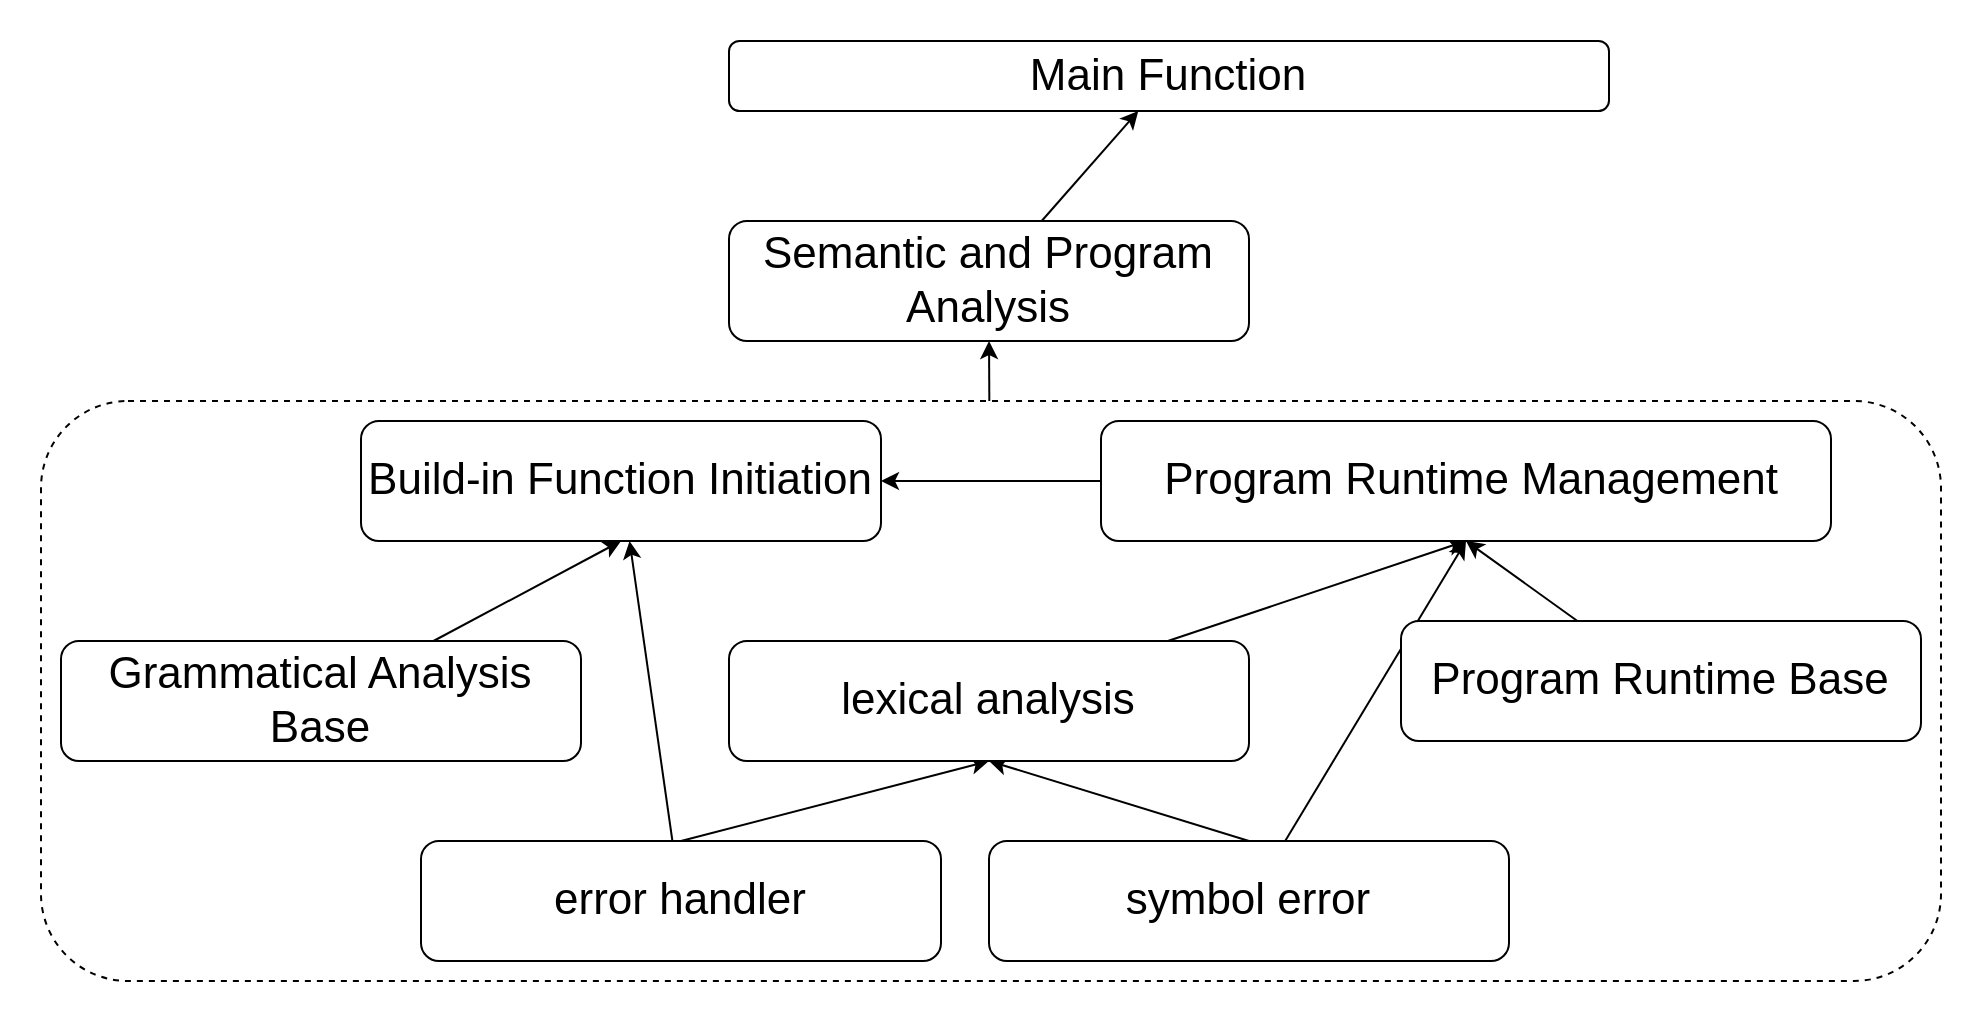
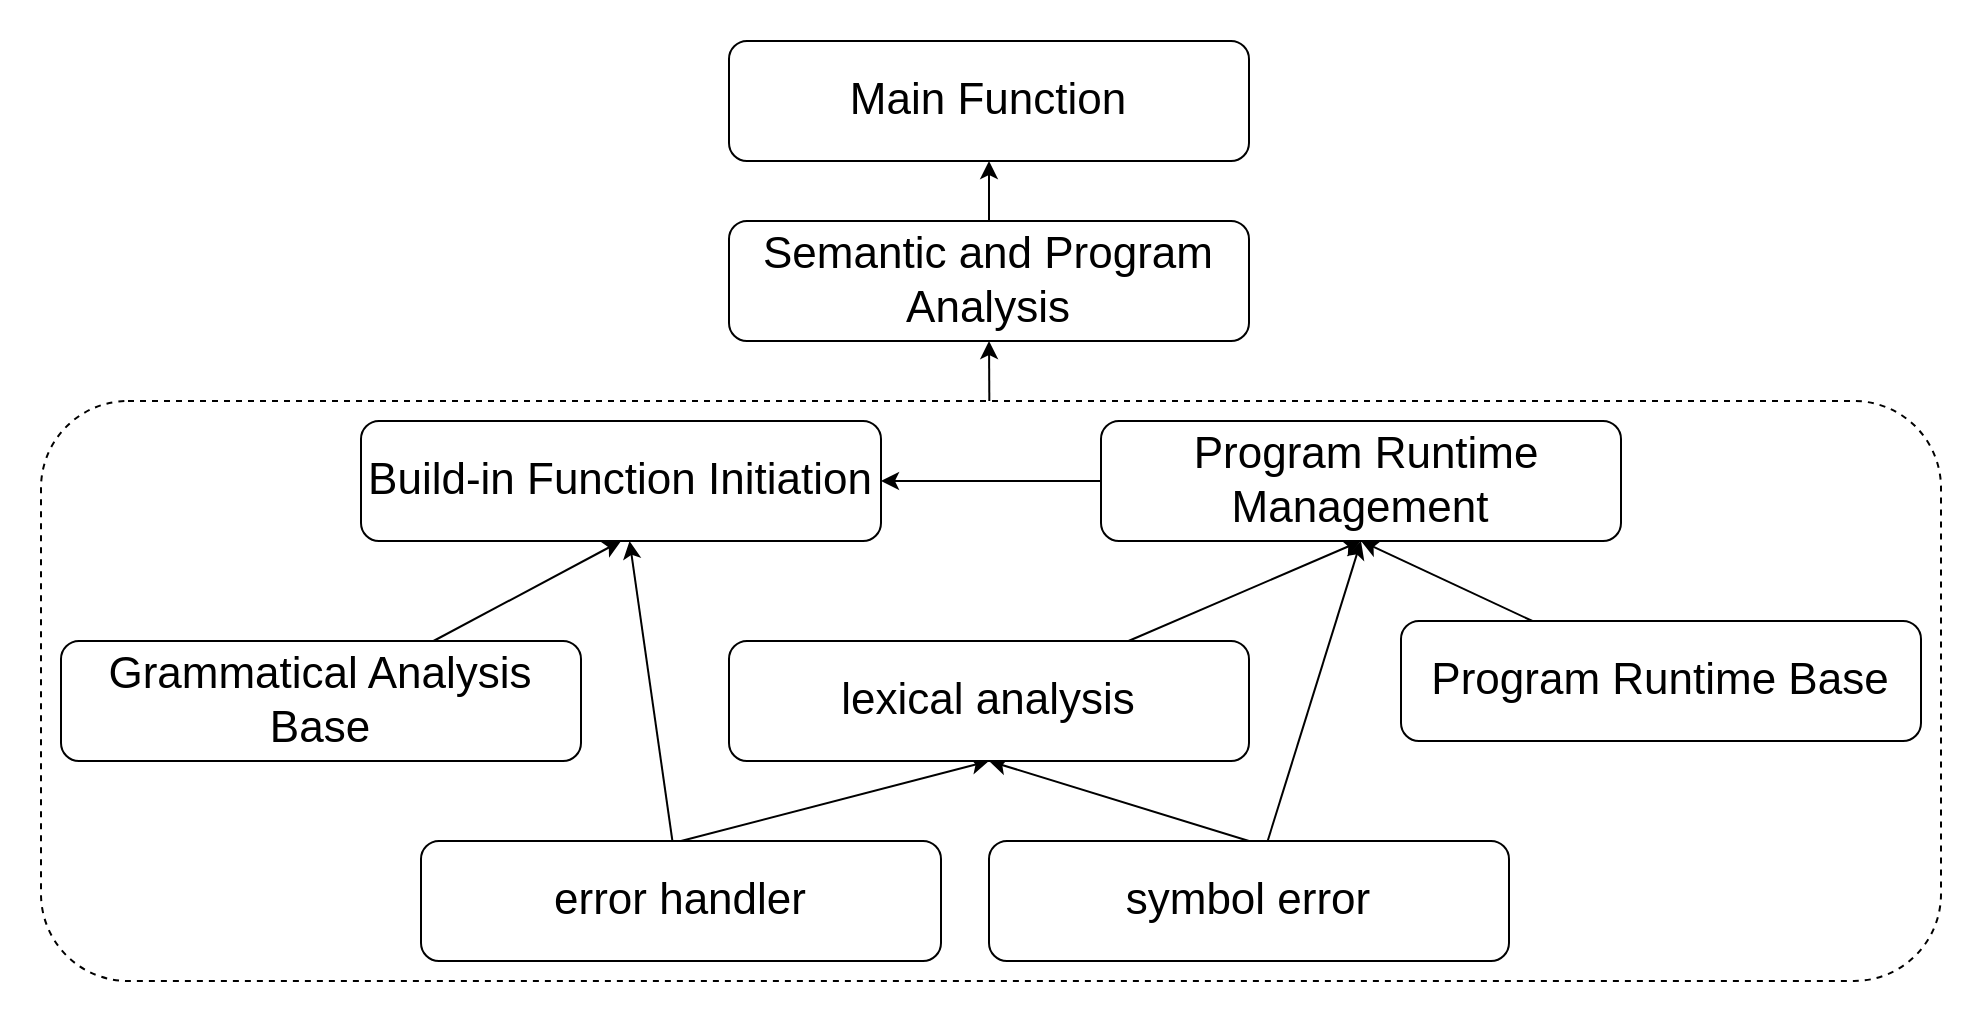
  <mxCell id="0" />
  <mxCell id="1" parent="0" />
  <mxCell id="2" value="" style="rounded=1;whiteSpace=wrap;html=1;fillColor=none;dashed=1;" vertex="1" parent="1"><mxGeometry x="20" y="200" width="950" height="290" as="geometry" /></mxCell>
  <mxCell id="3" style="rounded=0;orthogonalLoop=1;jettySize=auto;html=1;exitX=0.5;exitY=0;exitDx=0;exitDy=0;entryX=0.5;entryY=1;entryDx=0;entryDy=0;" edge="1" parent="1" source="5" target="10"><mxGeometry relative="1" as="geometry" /></mxCell>
  <mxCell id="4" style="edgeStyle=none;rounded=0;orthogonalLoop=1;jettySize=auto;html=1;" edge="1" parent="1" source="5" target="17"><mxGeometry relative="1" as="geometry" /></mxCell>
  <mxCell id="5" value="&lt;font style=&quot;font-size: 22px&quot;&gt;error handler&lt;/font&gt;" style="rounded=1;whiteSpace=wrap;html=1;" vertex="1" parent="1"><mxGeometry x="210" y="420" width="260" height="60" as="geometry" /></mxCell>
  <mxCell id="6" style="edgeStyle=none;rounded=0;orthogonalLoop=1;jettySize=auto;html=1;exitX=0.5;exitY=0;exitDx=0;exitDy=0;entryX=0.5;entryY=1;entryDx=0;entryDy=0;" edge="1" parent="1" source="8" target="10"><mxGeometry relative="1" as="geometry" /></mxCell>
  <mxCell id="7" style="edgeStyle=none;rounded=0;orthogonalLoop=1;jettySize=auto;html=1;entryX=0.5;entryY=1;entryDx=0;entryDy=0;" edge="1" parent="1" source="8" target="14"><mxGeometry relative="1" as="geometry" /></mxCell>
  <mxCell id="8" value="&lt;font style=&quot;font-size: 22px&quot;&gt;symbol error&lt;/font&gt;" style="rounded=1;whiteSpace=wrap;html=1;" vertex="1" parent="1"><mxGeometry x="494" y="420" width="260" height="60" as="geometry" /></mxCell>
  <mxCell id="9" style="edgeStyle=none;rounded=0;orthogonalLoop=1;jettySize=auto;html=1;entryX=0.5;entryY=1;entryDx=0;entryDy=0;" edge="1" parent="1" source="10" target="14"><mxGeometry relative="1" as="geometry" /></mxCell>
  <mxCell id="10" value="&lt;font style=&quot;font-size: 22px&quot;&gt;lexical analysis&lt;/font&gt;" style="rounded=1;whiteSpace=wrap;html=1;" vertex="1" parent="1"><mxGeometry x="364" y="320" width="260" height="60" as="geometry" /></mxCell>
  <mxCell id="11" style="edgeStyle=none;rounded=0;orthogonalLoop=1;jettySize=auto;html=1;entryX=0.5;entryY=1;entryDx=0;entryDy=0;" edge="1" parent="1" source="12" target="17"><mxGeometry relative="1" as="geometry" /></mxCell>
  <mxCell id="12" value="&lt;font style=&quot;font-size: 22px&quot;&gt;Grammatical Analysis Base&lt;/font&gt;" style="rounded=1;whiteSpace=wrap;html=1;" vertex="1" parent="1"><mxGeometry x="30" y="320" width="260" height="60" as="geometry" /></mxCell>
  <mxCell id="13" style="edgeStyle=none;rounded=0;orthogonalLoop=1;jettySize=auto;html=1;" edge="1" parent="1" source="14" target="17"><mxGeometry relative="1" as="geometry" /></mxCell>
- <mxCell id="14" value="&lt;font style=&quot;font-size: 22px&quot;&gt;&amp;nbsp;Program Runtime Management&lt;/font&gt;" style="rounded=1;whiteSpace=wrap;html=1;" vertex="1" parent="1"><mxGeometry x="550" y="210" width="365" height="60" as="geometry" /></mxCell>
+ <mxCell id="14" value="&lt;font style=&quot;font-size: 22px&quot;&gt;&amp;nbsp;Program Runtime Management&lt;/font&gt;" style="rounded=1;whiteSpace=wrap;html=1;" vertex="1" parent="1"><mxGeometry x="550" y="210" width="260" height="60" as="geometry" /></mxCell>
  <mxCell id="15" style="edgeStyle=none;rounded=0;orthogonalLoop=1;jettySize=auto;html=1;entryX=0.5;entryY=1;entryDx=0;entryDy=0;" edge="1" parent="1" source="16" target="14"><mxGeometry relative="1" as="geometry" /></mxCell>
  <mxCell id="16" value="&lt;font style=&quot;font-size: 22px&quot;&gt;Program Runtime Base&lt;/font&gt;" style="rounded=1;whiteSpace=wrap;html=1;" vertex="1" parent="1"><mxGeometry x="700" y="310" width="260" height="60" as="geometry" /></mxCell>
  <mxCell id="17" value="&lt;font style=&quot;font-size: 22px&quot;&gt;Build-in Function Initiation&lt;/font&gt;" style="rounded=1;whiteSpace=wrap;html=1;" vertex="1" parent="1"><mxGeometry x="180" y="210" width="260" height="60" as="geometry" /></mxCell>
  <mxCell id="18" style="edgeStyle=none;rounded=0;orthogonalLoop=1;jettySize=auto;html=1;" edge="1" parent="1" source="19" target="20"><mxGeometry relative="1" as="geometry" /></mxCell>
  <mxCell id="19" value="&lt;font style=&quot;font-size: 22px&quot;&gt;Semantic and Program Analysis&lt;/font&gt;" style="rounded=1;whiteSpace=wrap;html=1;" vertex="1" parent="1"><mxGeometry x="364" y="110" width="260" height="60" as="geometry" /></mxCell>
- <mxCell id="20" value="&lt;font style=&quot;font-size: 22px&quot;&gt;Main Function&lt;/font&gt;" style="rounded=1;whiteSpace=wrap;html=1;" vertex="1" parent="1"><mxGeometry x="364" y="20" width="440" height="35" as="geometry" /></mxCell>
+ <mxCell id="20" value="&lt;font style=&quot;font-size: 22px&quot;&gt;Main Function&lt;/font&gt;" style="rounded=1;whiteSpace=wrap;html=1;" vertex="1" parent="1"><mxGeometry x="364" y="20" width="260" height="60" as="geometry" /></mxCell>
  <mxCell id="21" style="edgeStyle=none;rounded=0;orthogonalLoop=1;jettySize=auto;html=1;entryX=0.5;entryY=1;entryDx=0;entryDy=0;" edge="1" parent="1" source="2" target="19"><mxGeometry relative="1" as="geometry" /></mxCell>
